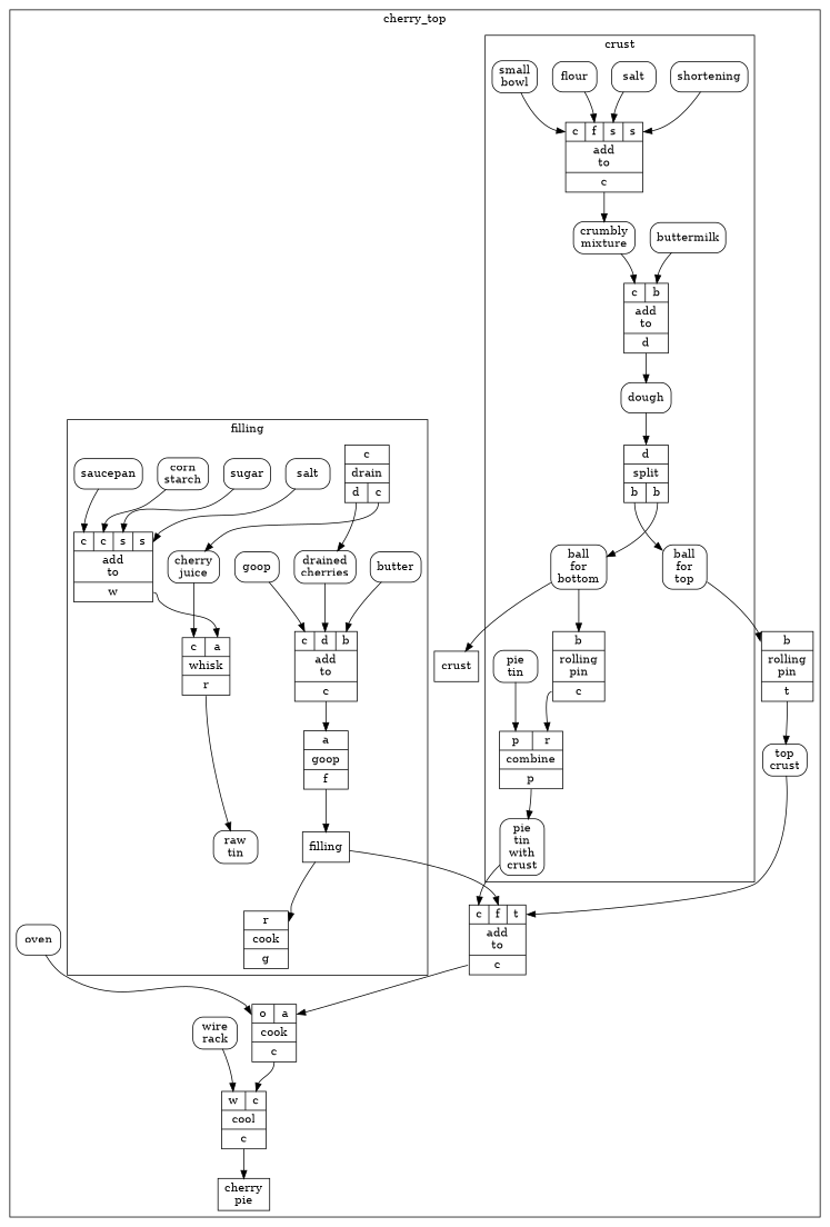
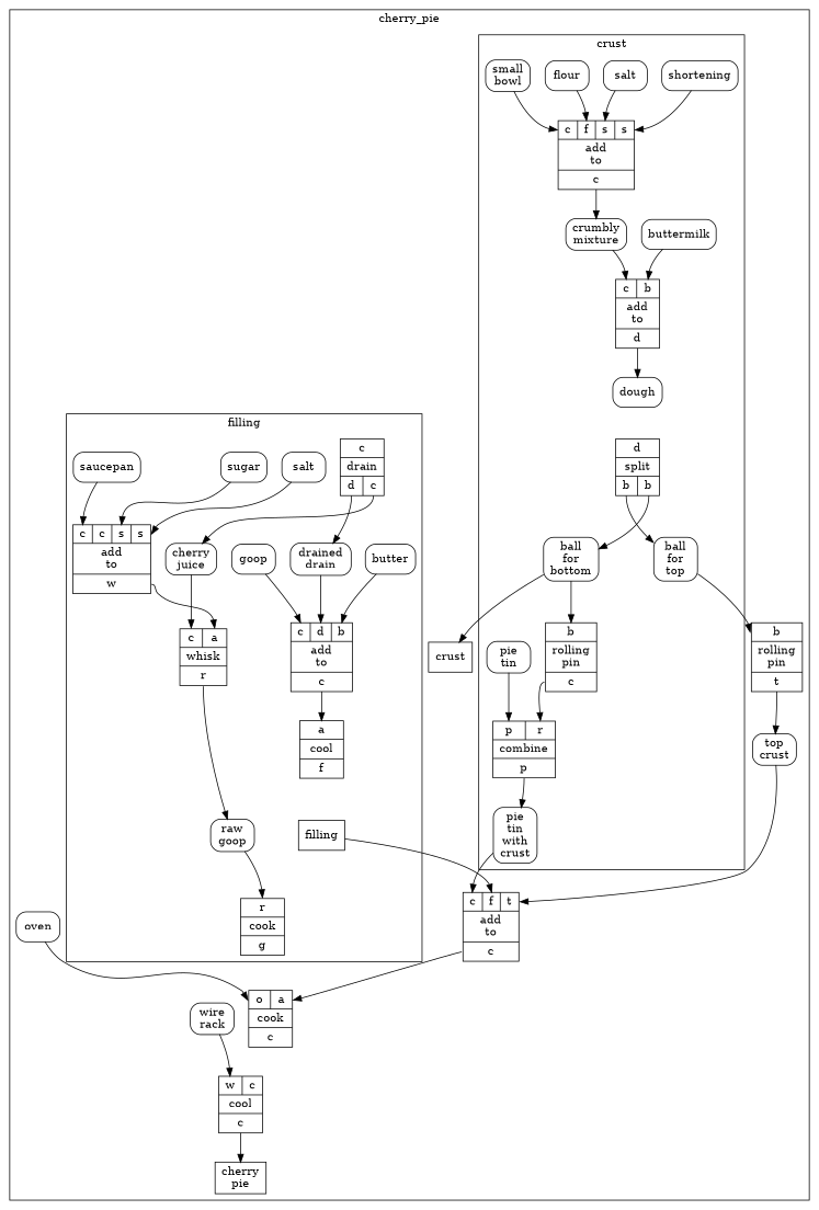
  digraph {
    rankdir=TB
    node [shape=Mrecord]
    n1 [label="{{<container>c|<flour>f|<salt>s|<shortening>s}|add\nto|{<out_crumbly_mixture>c}}" shape=record]
    n2 [label="{crumbly\nmixture}"]
    n3 [label="{flour}"]
    n4 [label="{salt}"]
    n5 [label="{shortening}"]
    n6 [label="{small\nbowl}"]
    n7 [label="{{<container>c|<buttermilk>b}|add\nto|{<out_dough>d}}" shape=record]
    n8 [label="{dough}"]
    n9 [label="{buttermilk}"]
    n10 [label="{{<dough>d}|split|{<out_ball_for_top>b|<out_ball_for_bottom>b}}" shape=record]
    n11 [label="{ball\nfor\ntop}"]
    n12 [label="{ball\nfor\nbottom}"]
    n13 [label="{{<ball_for_bottom>b}|rolling\npin|{<out_combine_13>c}}" shape=record]
    n14 [label="{{<pie_tin>p|<rolling_pin_12>r}|combine|{<out_pie_tin_with_crust>p}}" shape=record]
    n15 [label="{pie\ntin\nwith\ncrust}"]
    n16 [label="{pie\ntin}"]
    n17 [label="{{<cherries>c}|drain|{<out_drained_cherries>d|<out_cherry_juice>c}}" shape=record]
-   n18 [label="{drained\ncherries}"]
+   n18 [label="{drained\ndrain}"]
    n19 [label="{cherry\njuice}"]
    n20 [label="{{<container>c|<drained_cherries>d|<butter>b}|add\nto|{<out_cool_15>c}}" shape=record]
    n21 [label="{{<cherry_juice>c|<add_to_4>a}|whisk|{<out_raw_goop>r}}" shape=record]
    n22 [label="{{<container>c|<corn_starch>c|<sugar>s|<salt>s}|add\nto|{<out_whisk_9>w}}" shape=record]
-   n23 [label="{corn\nstarch}"]
    n24 [label="{sugar}"]
    n25 [label="{salt}"]
    n26 [label="{saucepan}"]
-   n27 [label="{raw\ntin}"]
+   n27 [label="{raw\ngoop}"]
    n28 [label="{{<raw_goop>r}|cook|{<out_goop>g}}" shape=record]
    n29 [label="{goop}"]
-   n30 [label="{{<add_to_13>a}|goop|{<out_filling>f}}" shape=record]
+   n30 [label="{{<add_to_13>a}|cool|{<out_filling>f}}" shape=record]
    n31 [label="{butter}"]
    n32 [label="{filling}" shape=record]
    n33 [label="{{<ball_for_top>b}|rolling\npin|{<out_top_crust>t}}" shape=record]
    n34 [label="{crust}" shape=record]
    n35 [label="{{<container>c|<filling>f|<top_crust>t}|add\nto|{<out_cook_5>c}}" shape=record]
    n36 [label="{top\ncrust}"]
    n37 [label="{{<oven>o|<add_to_4>a}|cook|{<out_cool_7>c}}" shape=record]
    n38 [label="{{<wire_rack>w|<cook_5>c}|cool|{<out_cherry_pie>c}}" shape=record]
    n39 [label="{oven}"]
    n40 [label="{cherry\npie}" shape=record]
    n41 [label="{wire\nrack}"]
    subgraph cluster_1 {
-     label=cherry_top
+     label=cherry_pie
      n33
      n34
      n35
      n36
      n37
      n38
      n39
      n40
      n41
      subgraph cluster_2 {
        label=crust
        n1
        n2
        n3
        n4
        n5
        n6
        n7
        n8
        n9
        n10
        n11
        n12
        n13
        n14
        n15
        n16
      }
      subgraph cluster_3 {
        label=filling
        n17
        n18
        n19
        n20
        n21
        n22
-       n23
        n24
        n25
        n26
        n27
        n28
        n29
        n30
        n31
        n32
      }
    }
    n1 -> n2 [tailport=out_crumbly_mixture]
    n2 -> n7 [headport=container]
    n3 -> n1 [headport=flour]
    n4 -> n1 [headport=salt]
    n5 -> n1 [headport=shortening]
    n6 -> n1 [headport=container]
    n7 -> n8 [tailport=out_dough]
-   n8 -> n10 [headport=dough]
    n9 -> n7 [headport=buttermilk]
    n10 -> n11 [tailport=out_ball_for_top]
    n10 -> n12 [tailport=out_ball_for_bottom]
    n11 -> n33 [headport=ball_for_top]
    n12 -> n13 [headport=ball_for_bottom]
    n12 -> n34
    n13 -> n14 [headport=rolling_pin_12 tailport=out_combine_13]
    n14 -> n15 [tailport=out_pie_tin_with_crust]
    n15 -> n35 [headport=container]
    n16 -> n14 [headport=pie_tin]
    n17 -> n18 [tailport=out_drained_cherries]
    n17 -> n19 [tailport=out_cherry_juice]
    n18 -> n20 [headport=drained_cherries]
    n19 -> n21 [headport=cherry_juice]
    n20 -> n30 [headport=add_to_13 tailport=out_cool_15]
    n21 -> n27 [tailport=out_raw_goop]
    n22 -> n21 [headport=add_to_4 tailport=out_whisk_9]
-   n23 -> n22 [headport=corn_starch]
    n24 -> n22 [headport=sugar]
    n25 -> n22 [headport=salt]
    n26 -> n22 [headport=container]
-   n32 -> n28 [headport=raw_goop]
+   n27 -> n28 [headport=raw_goop]
    n29 -> n20 [headport=container]
-   n30 -> n32 [tailport=out_filling]
    n31 -> n20 [headport=butter]
    n32 -> n35 [headport=filling]
    n33 -> n36 [tailport=out_top_crust]
    n35 -> n37 [headport=add_to_4 tailport=out_cook_5]
    n36 -> n35 [headport=top_crust]
-   n37 -> n38 [headport=cook_5 tailport=out_cool_7]
    n38 -> n40 [tailport=out_cherry_pie]
    n39 -> n37 [headport=oven]
    n41 -> n38 [headport=wire_rack]
  }
